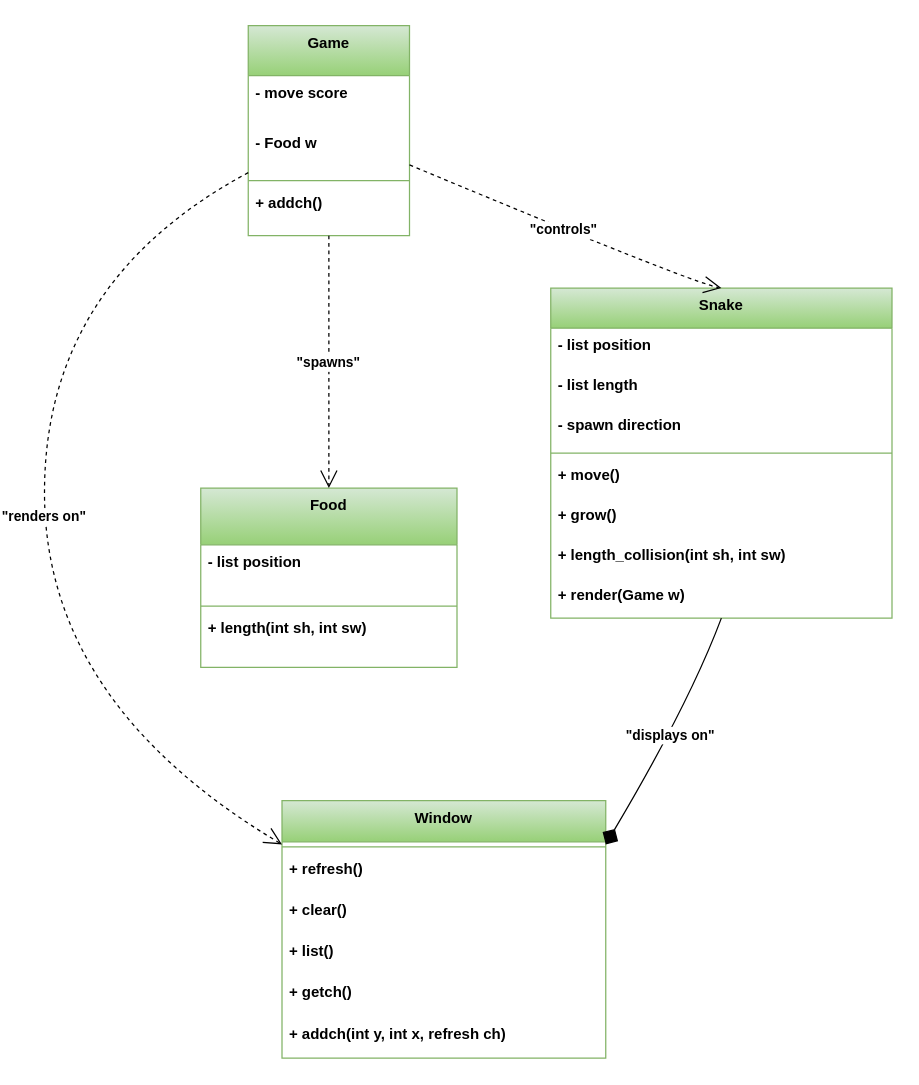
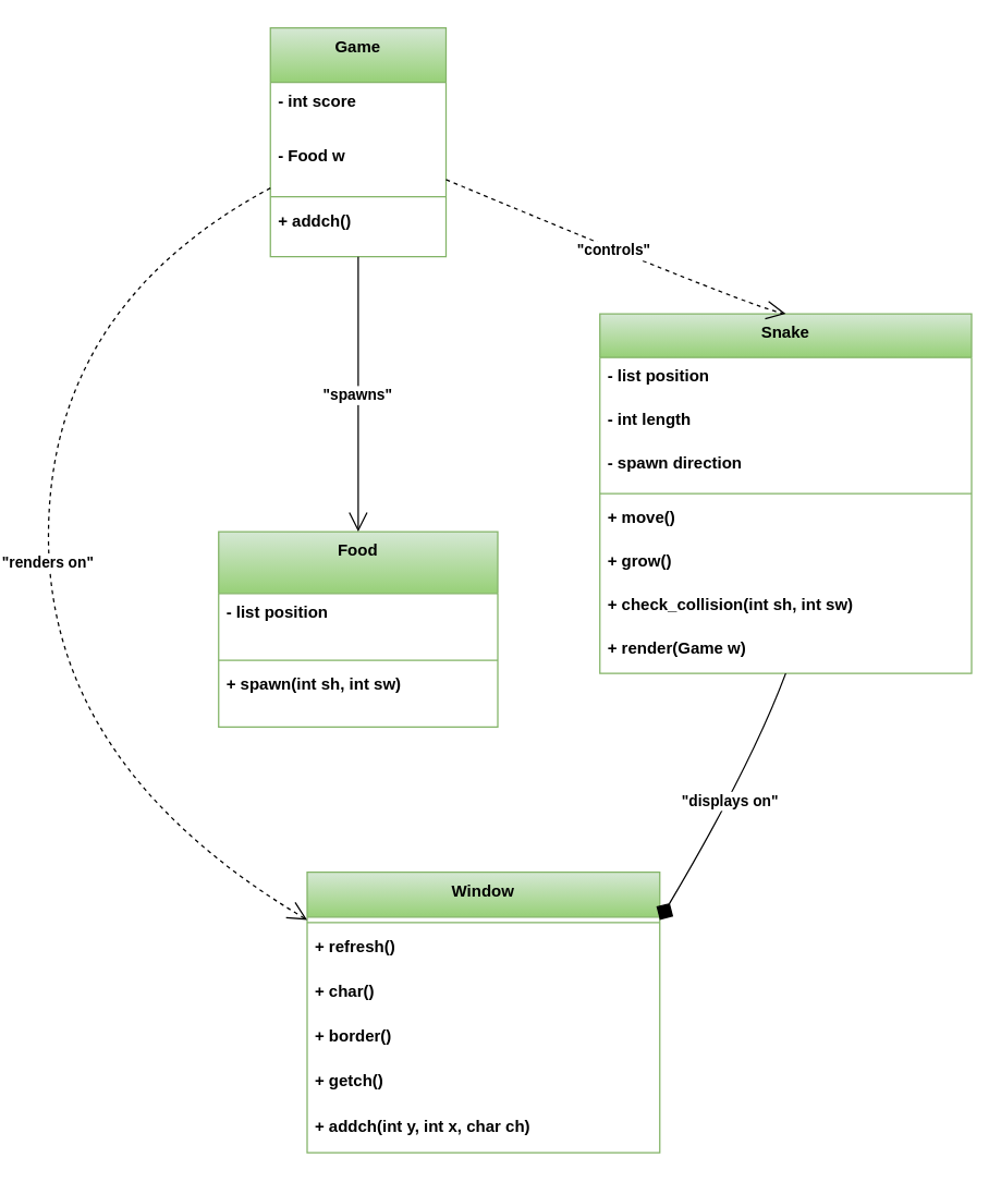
  <mxCell id="0" />
  <mxCell id="1" parent="0" />
  <mxCell id="2" value="Game" style="swimlane;fontStyle=1;align=center;verticalAlign=top;childLayout=stackLayout;horizontal=1;startSize=40;horizontalStack=0;resizeParent=1;resizeParentMax=0;resizeLast=0;collapsible=0;marginBottom=0;fillColor=#d5e8d4;gradientColor=#97d077;strokeColor=#82b366;" vertex="1" parent="1"><mxGeometry x="183" y="20" width="129" height="168" as="geometry" /></mxCell>
- <mxCell id="3" value="- move score" style="text;strokeColor=none;fillColor=none;align=left;verticalAlign=top;spacingLeft=4;spacingRight=4;overflow=hidden;rotatable=0;points=[[0,0.5],[1,0.5]];portConstraint=eastwest;fontStyle=1" vertex="1" parent="2"><mxGeometry y="40" width="129" height="40" as="geometry" /></mxCell>
+ <mxCell id="3" value="- int score" style="text;strokeColor=none;fillColor=none;align=left;verticalAlign=top;spacingLeft=4;spacingRight=4;overflow=hidden;rotatable=0;points=[[0,0.5],[1,0.5]];portConstraint=eastwest;fontStyle=1" vertex="1" parent="2"><mxGeometry y="40" width="129" height="40" as="geometry" /></mxCell>
  <mxCell id="4" value="- Food w" style="text;strokeColor=none;fillColor=none;align=left;verticalAlign=top;spacingLeft=4;spacingRight=4;overflow=hidden;rotatable=0;points=[[0,0.5],[1,0.5]];portConstraint=eastwest;fontStyle=1" vertex="1" parent="2"><mxGeometry y="80" width="129" height="40" as="geometry" /></mxCell>
  <mxCell id="5" style="line;strokeWidth=1;fillColor=none;align=left;verticalAlign=middle;spacingTop=-1;spacingLeft=3;spacingRight=3;rotatable=0;labelPosition=right;points=[];portConstraint=eastwest;strokeColor=inherit;fontStyle=1" vertex="1" parent="2"><mxGeometry y="120" width="129" height="8" as="geometry" /></mxCell>
  <mxCell id="6" value="+ addch()" style="text;strokeColor=none;fillColor=none;align=left;verticalAlign=top;spacingLeft=4;spacingRight=4;overflow=hidden;rotatable=0;points=[[0,0.5],[1,0.5]];portConstraint=eastwest;fontStyle=1" vertex="1" parent="2"><mxGeometry y="128" width="129" height="40" as="geometry" /></mxCell>
  <mxCell id="7" value="Snake" style="swimlane;fontStyle=1;align=center;verticalAlign=top;childLayout=stackLayout;horizontal=1;startSize=32;horizontalStack=0;resizeParent=1;resizeParentMax=0;resizeLast=0;collapsible=0;marginBottom=0;fillColor=#d5e8d4;gradientColor=#97d077;strokeColor=#82b366;" vertex="1" parent="1"><mxGeometry x="425" y="230" width="273" height="264" as="geometry" /></mxCell>
  <mxCell id="8" value="- list position" style="text;strokeColor=none;fillColor=none;align=left;verticalAlign=top;spacingLeft=4;spacingRight=4;overflow=hidden;rotatable=0;points=[[0,0.5],[1,0.5]];portConstraint=eastwest;fontStyle=1" vertex="1" parent="7"><mxGeometry y="32" width="273" height="32" as="geometry" /></mxCell>
- <mxCell id="9" value="- list length" style="text;strokeColor=none;fillColor=none;align=left;verticalAlign=top;spacingLeft=4;spacingRight=4;overflow=hidden;rotatable=0;points=[[0,0.5],[1,0.5]];portConstraint=eastwest;fontStyle=1" vertex="1" parent="7"><mxGeometry y="64" width="273" height="32" as="geometry" /></mxCell>
+ <mxCell id="9" value="- int length" style="text;strokeColor=none;fillColor=none;align=left;verticalAlign=top;spacingLeft=4;spacingRight=4;overflow=hidden;rotatable=0;points=[[0,0.5],[1,0.5]];portConstraint=eastwest;fontStyle=1" vertex="1" parent="7"><mxGeometry y="64" width="273" height="32" as="geometry" /></mxCell>
  <mxCell id="10" value="- spawn direction" style="text;strokeColor=none;fillColor=none;align=left;verticalAlign=top;spacingLeft=4;spacingRight=4;overflow=hidden;rotatable=0;points=[[0,0.5],[1,0.5]];portConstraint=eastwest;fontStyle=1" vertex="1" parent="7"><mxGeometry y="96" width="273" height="32" as="geometry" /></mxCell>
  <mxCell id="11" style="line;strokeWidth=1;fillColor=none;align=left;verticalAlign=middle;spacingTop=-1;spacingLeft=3;spacingRight=3;rotatable=0;labelPosition=right;points=[];portConstraint=eastwest;strokeColor=inherit;fontStyle=1" vertex="1" parent="7"><mxGeometry y="128" width="273" height="8" as="geometry" /></mxCell>
  <mxCell id="12" value="+ move()" style="text;strokeColor=none;fillColor=none;align=left;verticalAlign=top;spacingLeft=4;spacingRight=4;overflow=hidden;rotatable=0;points=[[0,0.5],[1,0.5]];portConstraint=eastwest;fontStyle=1" vertex="1" parent="7"><mxGeometry y="136" width="273" height="32" as="geometry" /></mxCell>
  <mxCell id="13" value="+ grow()" style="text;strokeColor=none;fillColor=none;align=left;verticalAlign=top;spacingLeft=4;spacingRight=4;overflow=hidden;rotatable=0;points=[[0,0.5],[1,0.5]];portConstraint=eastwest;fontStyle=1" vertex="1" parent="7"><mxGeometry y="168" width="273" height="32" as="geometry" /></mxCell>
- <mxCell id="14" value="+ length_collision(int sh, int sw)" style="text;strokeColor=none;fillColor=none;align=left;verticalAlign=top;spacingLeft=4;spacingRight=4;overflow=hidden;rotatable=0;points=[[0,0.5],[1,0.5]];portConstraint=eastwest;fontStyle=1" vertex="1" parent="7"><mxGeometry y="200" width="273" height="32" as="geometry" /></mxCell>
+ <mxCell id="14" value="+ check_collision(int sh, int sw)" style="text;strokeColor=none;fillColor=none;align=left;verticalAlign=top;spacingLeft=4;spacingRight=4;overflow=hidden;rotatable=0;points=[[0,0.5],[1,0.5]];portConstraint=eastwest;fontStyle=1" vertex="1" parent="7"><mxGeometry y="200" width="273" height="32" as="geometry" /></mxCell>
  <mxCell id="15" value="+ render(Game w)" style="text;strokeColor=none;fillColor=none;align=left;verticalAlign=top;spacingLeft=4;spacingRight=4;overflow=hidden;rotatable=0;points=[[0,0.5],[1,0.5]];portConstraint=eastwest;fontStyle=1" vertex="1" parent="7"><mxGeometry y="232" width="273" height="32" as="geometry" /></mxCell>
  <mxCell id="16" value="Food" style="swimlane;fontStyle=1;align=center;verticalAlign=top;childLayout=stackLayout;horizontal=1;startSize=45.333;horizontalStack=0;resizeParent=1;resizeParentMax=0;resizeLast=0;collapsible=0;marginBottom=0;fillColor=#d5e8d4;gradientColor=#97d077;strokeColor=#82b366;" vertex="1" parent="1"><mxGeometry x="145" y="390" width="205" height="143.333" as="geometry" /></mxCell>
  <mxCell id="17" value="- list position" style="text;strokeColor=none;fillColor=none;align=left;verticalAlign=top;spacingLeft=4;spacingRight=4;overflow=hidden;rotatable=0;points=[[0,0.5],[1,0.5]];portConstraint=eastwest;fontStyle=1" vertex="1" parent="16"><mxGeometry y="45.333" width="205" height="45" as="geometry" /></mxCell>
  <mxCell id="18" style="line;strokeWidth=1;fillColor=none;align=left;verticalAlign=middle;spacingTop=-1;spacingLeft=3;spacingRight=3;rotatable=0;labelPosition=right;points=[];portConstraint=eastwest;strokeColor=inherit;fontStyle=1" vertex="1" parent="16"><mxGeometry y="90.333" width="205" height="8" as="geometry" /></mxCell>
- <mxCell id="19" value="+ length(int sh, int sw)" style="text;strokeColor=none;fillColor=none;align=left;verticalAlign=top;spacingLeft=4;spacingRight=4;overflow=hidden;rotatable=0;points=[[0,0.5],[1,0.5]];portConstraint=eastwest;fontStyle=1" vertex="1" parent="16"><mxGeometry y="98.333" width="205" height="45" as="geometry" /></mxCell>
+ <mxCell id="19" value="+ spawn(int sh, int sw)" style="text;strokeColor=none;fillColor=none;align=left;verticalAlign=top;spacingLeft=4;spacingRight=4;overflow=hidden;rotatable=0;points=[[0,0.5],[1,0.5]];portConstraint=eastwest;fontStyle=1" vertex="1" parent="16"><mxGeometry y="98.333" width="205" height="45" as="geometry" /></mxCell>
  <mxCell id="20" value="Window" style="swimlane;fontStyle=1;align=center;verticalAlign=top;childLayout=stackLayout;horizontal=1;startSize=32.923;horizontalStack=0;resizeParent=1;resizeParentMax=0;resizeLast=0;collapsible=0;marginBottom=0;fillColor=#d5e8d4;gradientColor=#97d077;strokeColor=#82b366;" vertex="1" parent="1"><mxGeometry x="210" y="640" width="259" height="205.923" as="geometry" /></mxCell>
  <mxCell id="21" style="line;strokeWidth=1;fillColor=none;align=left;verticalAlign=middle;spacingTop=-1;spacingLeft=3;spacingRight=3;rotatable=0;labelPosition=right;points=[];portConstraint=eastwest;strokeColor=inherit;fontStyle=1" vertex="1" parent="20"><mxGeometry y="32.923" width="259" height="8" as="geometry" /></mxCell>
  <mxCell id="22" value="+ refresh()" style="text;strokeColor=none;fillColor=none;align=left;verticalAlign=top;spacingLeft=4;spacingRight=4;overflow=hidden;rotatable=0;points=[[0,0.5],[1,0.5]];portConstraint=eastwest;fontStyle=1" vertex="1" parent="20"><mxGeometry y="40.923" width="259" height="33" as="geometry" /></mxCell>
- <mxCell id="23" value="+ clear()" style="text;strokeColor=none;fillColor=none;align=left;verticalAlign=top;spacingLeft=4;spacingRight=4;overflow=hidden;rotatable=0;points=[[0,0.5],[1,0.5]];portConstraint=eastwest;fontStyle=1" vertex="1" parent="20"><mxGeometry y="73.923" width="259" height="33" as="geometry" /></mxCell>
- <mxCell id="24" value="+ list()" style="text;strokeColor=none;fillColor=none;align=left;verticalAlign=top;spacingLeft=4;spacingRight=4;overflow=hidden;rotatable=0;points=[[0,0.5],[1,0.5]];portConstraint=eastwest;fontStyle=1" vertex="1" parent="20"><mxGeometry y="106.923" width="259" height="33" as="geometry" /></mxCell>
+ <mxCell id="23" value="+ char()" style="text;strokeColor=none;fillColor=none;align=left;verticalAlign=top;spacingLeft=4;spacingRight=4;overflow=hidden;rotatable=0;points=[[0,0.5],[1,0.5]];portConstraint=eastwest;fontStyle=1" vertex="1" parent="20"><mxGeometry y="73.923" width="259" height="33" as="geometry" /></mxCell>
+ <mxCell id="24" value="+ border()" style="text;strokeColor=none;fillColor=none;align=left;verticalAlign=top;spacingLeft=4;spacingRight=4;overflow=hidden;rotatable=0;points=[[0,0.5],[1,0.5]];portConstraint=eastwest;fontStyle=1" vertex="1" parent="20"><mxGeometry y="106.923" width="259" height="33" as="geometry" /></mxCell>
  <mxCell id="25" value="+ getch()" style="text;strokeColor=none;fillColor=none;align=left;verticalAlign=top;spacingLeft=4;spacingRight=4;overflow=hidden;rotatable=0;points=[[0,0.5],[1,0.5]];portConstraint=eastwest;fontStyle=1" vertex="1" parent="20"><mxGeometry y="139.923" width="259" height="33" as="geometry" /></mxCell>
- <mxCell id="26" value="+ addch(int y, int x, refresh ch)" style="text;strokeColor=none;fillColor=none;align=left;verticalAlign=top;spacingLeft=4;spacingRight=4;overflow=hidden;rotatable=0;points=[[0,0.5],[1,0.5]];portConstraint=eastwest;fontStyle=1" vertex="1" parent="20"><mxGeometry y="172.923" width="259" height="33" as="geometry" /></mxCell>
+ <mxCell id="26" value="+ addch(int y, int x, char ch)" style="text;strokeColor=none;fillColor=none;align=left;verticalAlign=top;spacingLeft=4;spacingRight=4;overflow=hidden;rotatable=0;points=[[0,0.5],[1,0.5]];portConstraint=eastwest;fontStyle=1" vertex="1" parent="20"><mxGeometry y="172.923" width="259" height="33" as="geometry" /></mxCell>
  <mxCell id="27" value="&quot;controls&quot;" style="curved=1;startArrow=none;endArrow=open;endSize=12;exitX=0.99;exitY=0.66;entryX=0.5;entryY=0;rounded=0;fontStyle=1;dashed=1;" edge="1" parent="1" source="2" target="7"><mxGeometry relative="1" as="geometry"><Array as="points"><mxPoint x="536" y="225" /></Array></mxGeometry></mxCell>
- <mxCell id="28" value="&quot;spawns&quot;" style="curved=1;startArrow=none;endArrow=open;endSize=12;exitX=0.5;exitY=1;entryX=0.5;entryY=0;rounded=0;fontStyle=1;dashed=1;" edge="1" parent="1" source="2" target="16"><mxGeometry relative="1" as="geometry"><Array as="points" /></mxGeometry></mxCell>
+ <mxCell id="28" value="&quot;spawns&quot;" style="curved=1;startArrow=none;endArrow=open;endSize=12;exitX=0.5;exitY=1;entryX=0.5;entryY=0;rounded=0;fontStyle=1" edge="1" parent="1" source="2" target="16"><mxGeometry relative="1" as="geometry"><Array as="points" /></mxGeometry></mxCell>
  <mxCell id="29" value="&quot;renders on&quot;" style="curved=1;startArrow=none;endArrow=open;endSize=12;exitX=0;exitY=0.7;entryX=0;entryY=0.17;rounded=0;fontStyle=1;dashed=1;" edge="1" parent="1" source="2" target="20"><mxGeometry relative="1" as="geometry"><Array as="points"><mxPoint x="20" y="225" /><mxPoint x="20" y="562" /></Array></mxGeometry></mxCell>
  <mxCell id="30" value="&quot;displays on&quot;" style="curved=1;startArrow=none;endArrow=diamond;endSize=12;exitX=0.5;exitY=1;entryX=1;entryY=0.17;rounded=0;fontStyle=1;" edge="1" parent="1" source="7" target="20"><mxGeometry relative="1" as="geometry"><Array as="points"><mxPoint x="536" y="562" /></Array></mxGeometry></mxCell>
